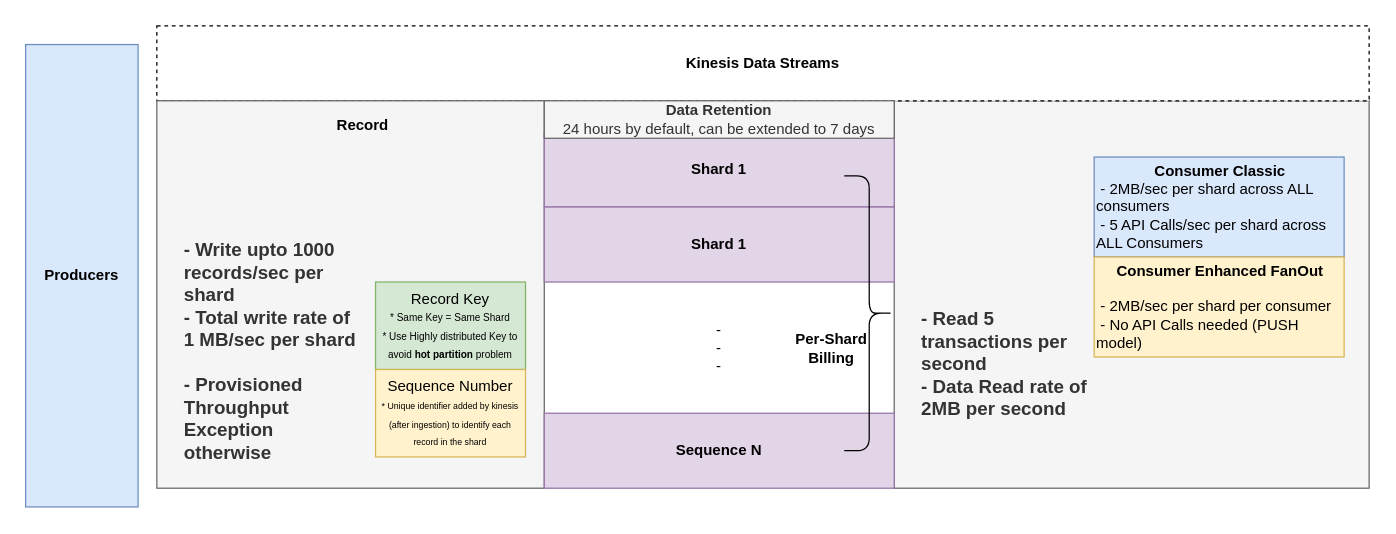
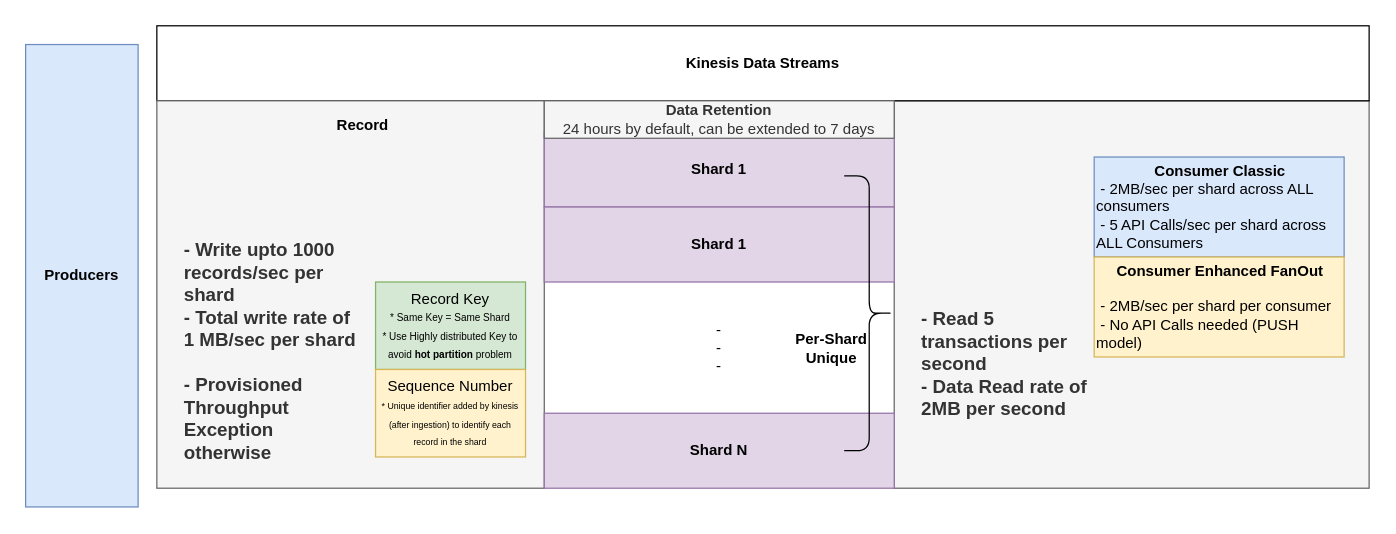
  <mxCell id="0" />
  <mxCell id="1" parent="0" />
  <mxCell id="2" value="&lt;div style=&quot;font-size: 15px&quot;&gt;&lt;br&gt;&lt;/div&gt;" style="rounded=0;whiteSpace=wrap;html=1;align=center;fillColor=#f5f5f5;strokeColor=#666666;fontColor=#333333;" vertex="1" parent="1"><mxGeometry x="715" y="80" width="380" height="310" as="geometry" /></mxCell>
  <mxCell id="3" value="&lt;b&gt;Producers&lt;/b&gt;" style="rounded=0;whiteSpace=wrap;html=1;fillColor=#dae8fc;strokeColor=#6c8ebf;" vertex="1" parent="1"><mxGeometry x="20" y="35" width="90" height="370" as="geometry" /></mxCell>
- <mxCell id="4" value="&lt;b&gt;Kinesis Data Streams&lt;/b&gt;" style="rounded=0;whiteSpace=wrap;html=1;dashed=1;" vertex="1" parent="1"><mxGeometry x="125" y="20" width="970" height="60" as="geometry" /></mxCell>
+ <mxCell id="4" value="&lt;b&gt;Kinesis Data Streams&lt;/b&gt;" style="rounded=0;whiteSpace=wrap;html=1;" vertex="1" parent="1"><mxGeometry x="125" y="20" width="970" height="60" as="geometry" /></mxCell>
  <mxCell id="5" value="&lt;div style=&quot;font-size: 15px&quot;&gt;&lt;br&gt;&lt;/div&gt;" style="rounded=0;whiteSpace=wrap;html=1;align=center;fillColor=#f5f5f5;strokeColor=#666666;fontColor=#333333;" vertex="1" parent="1"><mxGeometry x="125" y="80" width="310" height="310" as="geometry" /></mxCell>
  <mxCell id="6" value="&lt;b&gt;Shard 1&lt;/b&gt;" style="rounded=0;whiteSpace=wrap;html=1;fillColor=#e1d5e7;strokeColor=#9673a6;" vertex="1" parent="1"><mxGeometry x="435" y="105" width="280" height="60" as="geometry" /></mxCell>
  <mxCell id="7" value="Record Key&lt;br&gt;&lt;font style=&quot;font-size: 8px&quot;&gt;* Same Key = Same Shard&lt;br&gt;* Use Highly distributed Key to avoid &lt;b&gt;hot partition &lt;/b&gt;problem&lt;br&gt;&lt;/font&gt;" style="rounded=0;whiteSpace=wrap;html=1;fillColor=#d5e8d4;strokeColor=#82b366;" vertex="1" parent="1"><mxGeometry x="300" y="225" width="120" height="70" as="geometry" /></mxCell>
  <mxCell id="8" value="Sequence Number&lt;br&gt;&lt;font style=&quot;font-size: 7px&quot;&gt;* Unique identifier added by kinesis (after ingestion) to identify each record in the shard&lt;/font&gt;" style="rounded=0;whiteSpace=wrap;html=1;fillColor=#fff2cc;strokeColor=#d6b656;" vertex="1" parent="1"><mxGeometry x="300" y="295" width="120" height="70" as="geometry" /></mxCell>
  <mxCell id="9" value="&lt;div style=&quot;color: rgb(51 , 51 , 51) ; font-size: 15px&quot;&gt;&lt;b&gt;- Write upto 1000 records/sec per shard&lt;/b&gt;&lt;/div&gt;&lt;div style=&quot;color: rgb(51 , 51 , 51) ; font-size: 15px&quot;&gt;&lt;b&gt;- Total write rate of 1 MB/sec per shard&lt;/b&gt;&lt;/div&gt;&lt;div style=&quot;color: rgb(51 , 51 , 51) ; font-size: 15px&quot;&gt;&lt;b&gt;&lt;br&gt;&lt;/b&gt;&lt;/div&gt;&lt;div style=&quot;color: rgb(51 , 51 , 51) ; font-size: 15px&quot;&gt;&lt;b&gt;- Provisioned Throughput Exception otherwise&lt;/b&gt;&lt;/div&gt;" style="text;html=1;strokeColor=none;fillColor=none;align=left;verticalAlign=middle;whiteSpace=wrap;rounded=0;" vertex="1" parent="1"><mxGeometry x="145" y="170" width="140" height="220" as="geometry" /></mxCell>
  <mxCell id="10" value="&lt;b&gt;Record&lt;/b&gt;" style="text;html=1;strokeColor=none;fillColor=none;align=center;verticalAlign=middle;whiteSpace=wrap;rounded=0;" vertex="1" parent="1"><mxGeometry x="270" y="90" width="40" height="20" as="geometry" /></mxCell>
  <mxCell id="11" value="&lt;b&gt;Shard 1&lt;/b&gt;" style="rounded=0;whiteSpace=wrap;html=1;fillColor=#e1d5e7;strokeColor=#9673a6;" vertex="1" parent="1"><mxGeometry x="435" y="165" width="280" height="60" as="geometry" /></mxCell>
- <mxCell id="12" value="&lt;b&gt;Sequence N&lt;/b&gt;" style="rounded=0;whiteSpace=wrap;html=1;fillColor=#e1d5e7;strokeColor=#9673a6;" vertex="1" parent="1"><mxGeometry x="435" y="330" width="280" height="60" as="geometry" /></mxCell>
+ <mxCell id="12" value="&lt;b&gt;Shard N&lt;/b&gt;" style="rounded=0;whiteSpace=wrap;html=1;fillColor=#e1d5e7;strokeColor=#9673a6;" vertex="1" parent="1"><mxGeometry x="435" y="330" width="280" height="60" as="geometry" /></mxCell>
  <mxCell id="13" value="-&lt;br&gt;-&lt;br&gt;-" style="text;html=1;align=center;verticalAlign=middle;whiteSpace=wrap;rounded=0;" vertex="1" parent="1"><mxGeometry x="435" y="225" width="280" height="105" as="geometry" /></mxCell>
  <mxCell id="14" value="" style="shape=curlyBracket;whiteSpace=wrap;html=1;rounded=1;align=left;rotation=-180;size=0.5;" vertex="1" parent="1"><mxGeometry x="675" y="140" width="40" height="220" as="geometry" /></mxCell>
- <mxCell id="15" value="&lt;b&gt;Per-Shard Billing&lt;/b&gt;" style="text;html=1;strokeColor=none;fillColor=none;align=center;verticalAlign=middle;whiteSpace=wrap;rounded=0;" vertex="1" parent="1"><mxGeometry x="635" y="252.5" width="60" height="50" as="geometry" /></mxCell>
+ <mxCell id="15" value="&lt;b&gt;Per-Shard Unique&lt;/b&gt;" style="text;html=1;strokeColor=none;fillColor=none;align=center;verticalAlign=middle;whiteSpace=wrap;rounded=0;" vertex="1" parent="1"><mxGeometry x="635" y="252.5" width="60" height="50" as="geometry" /></mxCell>
  <mxCell id="16" value="&lt;div style=&quot;color: rgb(51 , 51 , 51) ; font-size: 15px&quot;&gt;&lt;b&gt;- Read 5 transactions per second&amp;nbsp;&lt;/b&gt;&lt;/div&gt;&lt;div style=&quot;color: rgb(51 , 51 , 51) ; font-size: 15px&quot;&gt;&lt;b&gt;- Data Read rate of 2MB per second&lt;/b&gt;&lt;/div&gt;" style="text;html=1;strokeColor=none;fillColor=none;align=left;verticalAlign=middle;whiteSpace=wrap;rounded=0;" vertex="1" parent="1"><mxGeometry x="735" y="220" width="140" height="140" as="geometry" /></mxCell>
  <mxCell id="17" value="&lt;div style=&quot;text-align: center&quot;&gt;&lt;b&gt;Consumer Classic&lt;/b&gt;&lt;/div&gt;&lt;div&gt;&lt;span&gt;&amp;nbsp;- 2MB/sec per shard across ALL consumers&lt;/span&gt;&lt;/div&gt;&amp;nbsp;- 5 API Calls/sec per shard across ALL Consumers" style="rounded=0;whiteSpace=wrap;html=1;align=left;fillColor=#dae8fc;strokeColor=#6c8ebf;" vertex="1" parent="1"><mxGeometry x="875" y="125" width="200" height="80" as="geometry" /></mxCell>
  <mxCell id="18" value="&lt;div style=&quot;text-align: center&quot;&gt;&lt;b&gt;Consumer Enhanced FanOut&lt;/b&gt;&lt;/div&gt;&lt;div&gt;&lt;b&gt;&lt;br&gt;&lt;/b&gt;&lt;/div&gt;&lt;div&gt;&lt;span&gt;&amp;nbsp;- 2MB/sec per shard per consumer&lt;/span&gt;&lt;/div&gt;&amp;nbsp;- No API Calls needed (PUSH model)" style="rounded=0;whiteSpace=wrap;html=1;align=left;fillColor=#fff2cc;strokeColor=#d6b656;" vertex="1" parent="1"><mxGeometry x="875" y="205" width="200" height="80" as="geometry" /></mxCell>
  <mxCell id="19" value="&lt;div&gt;&lt;b&gt;Data Retention&lt;/b&gt;&lt;/div&gt;&lt;div&gt;&lt;span&gt;24 hours by default, can be extended to 7 days&lt;/span&gt;&lt;/div&gt;" style="rounded=0;whiteSpace=wrap;html=1;align=center;fillColor=#f5f5f5;strokeColor=#666666;fontColor=#333333;" vertex="1" parent="1"><mxGeometry x="435" y="80" width="280" height="30" as="geometry" /></mxCell>
